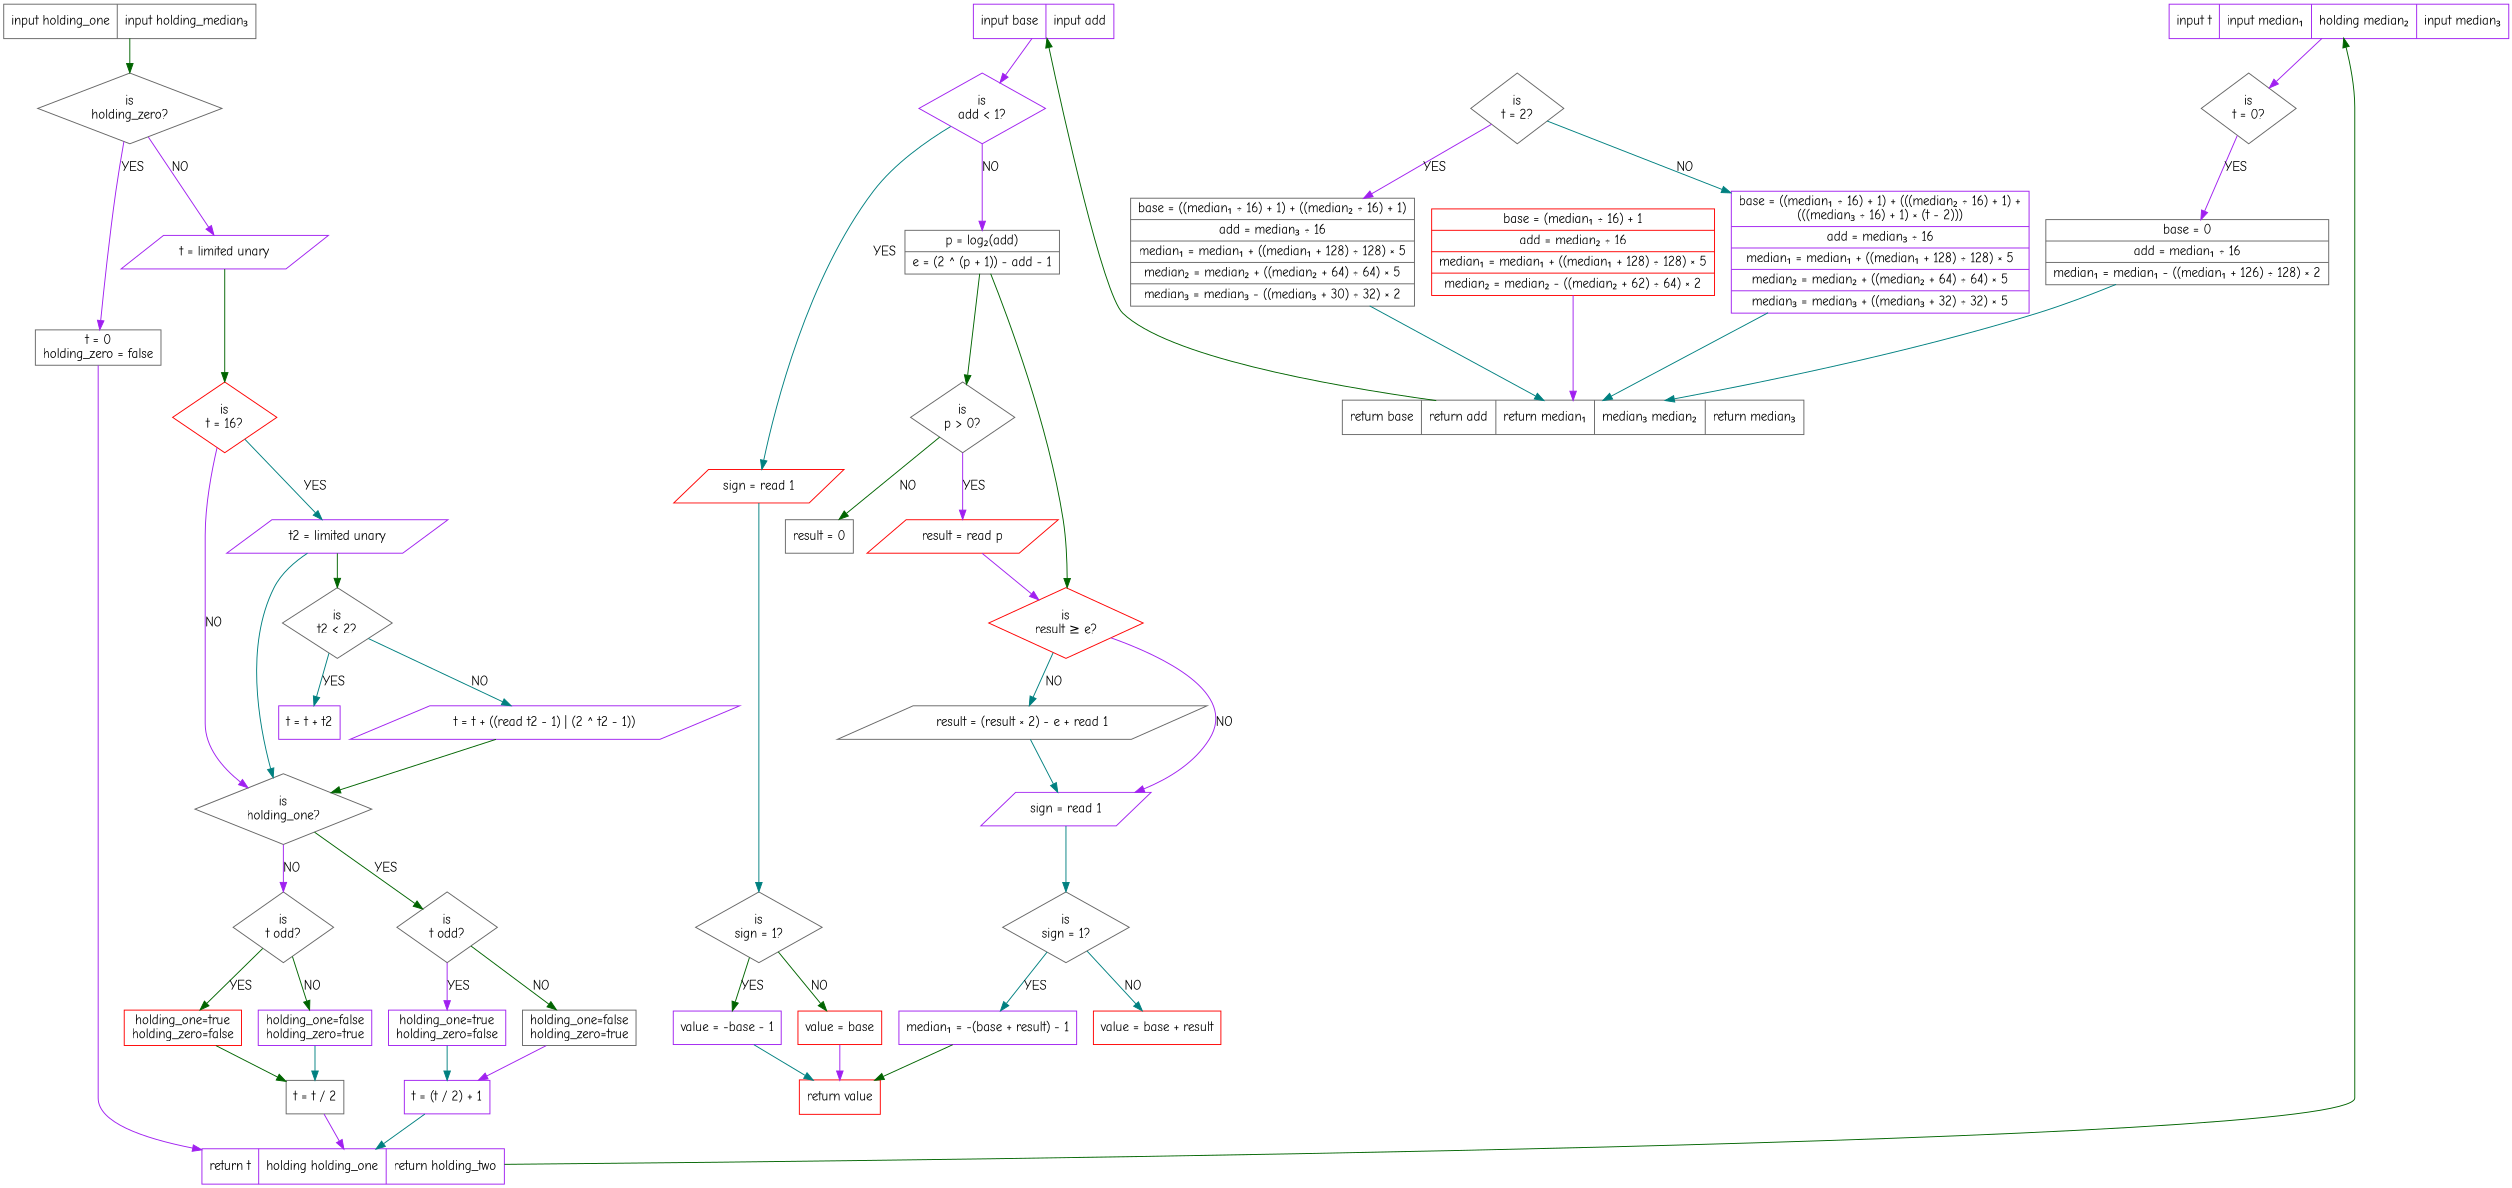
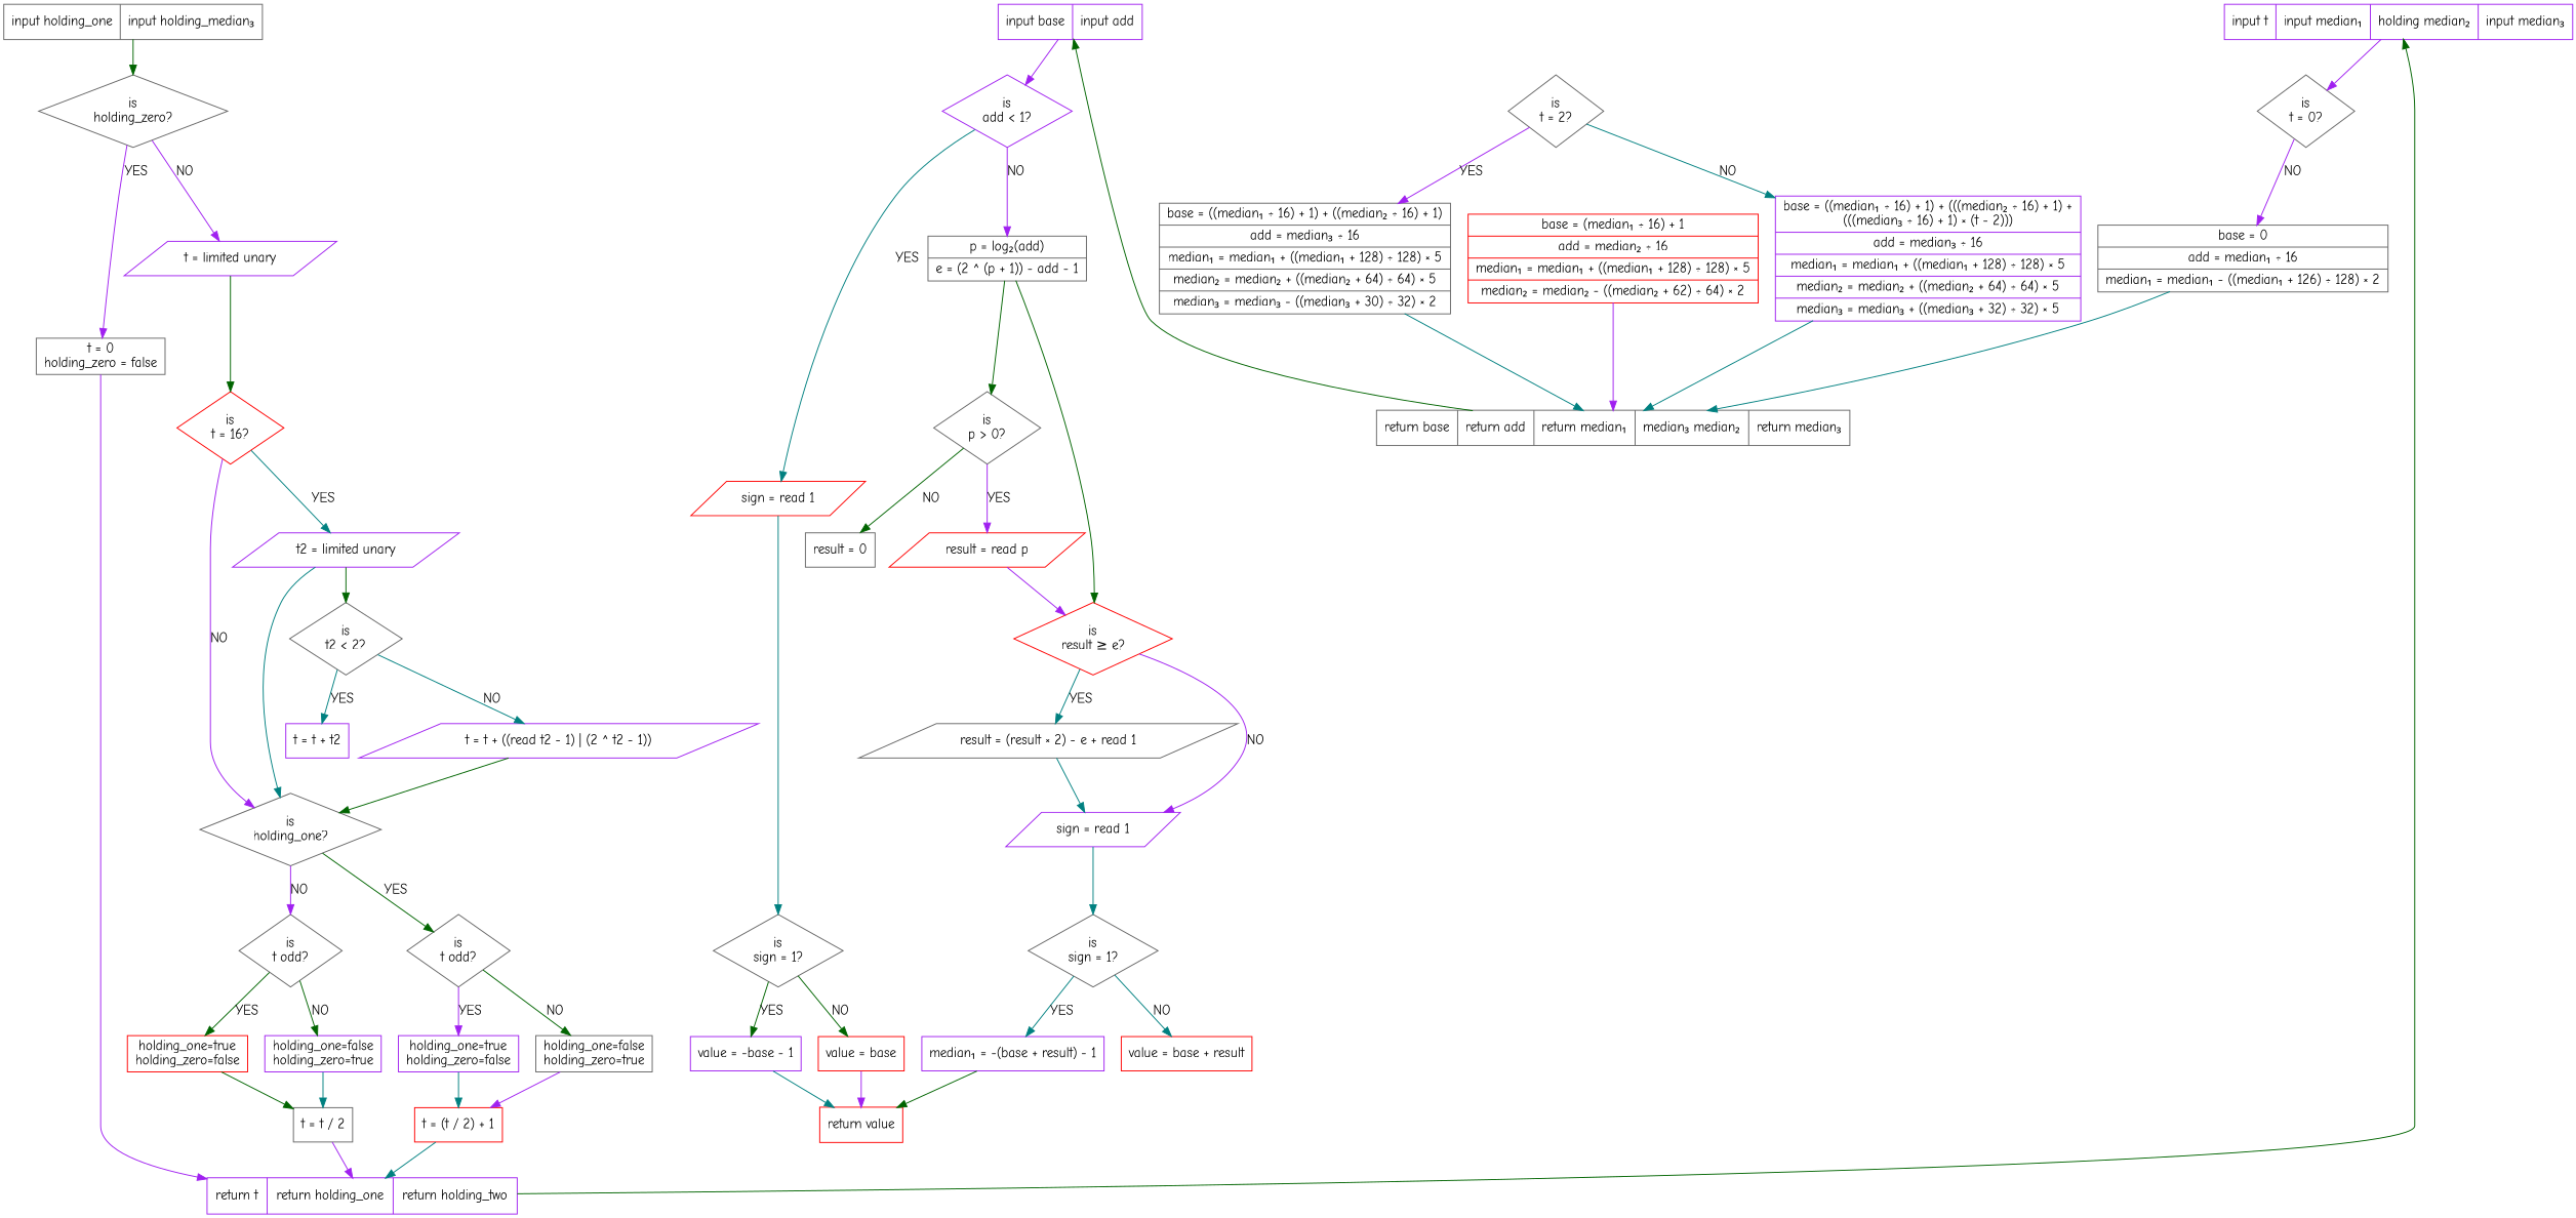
  digraph {
    fontname="Comic Neue"
    node [color=gray40 fontname="Comic Neue" shape=diamond]
    edge [color=teal fontname="Comic Neue"]
    n1 [label="input holding_one|input holding_median₃" shape=record]
    n2 [color=purple label="input t|input median₁|holding median₂|input median₃" shape=record]
    n3 [color=purple label="input base|input add" shape=record]
    n4 [label="is\nholding_zero?"]
    n5 [label="is\nt = 0?"]
    n6 [color=purple label="is\nadd < 1?"]
    n7 [label="t = 0\nholding_zero = false" shape=box]
    n8 [color=purple label="t = limited unary" shape=parallelogram]
-   n9 [color=purple label="return t|holding holding_one|return holding_two" shape=record]
+   n9 [color=purple label="return t|return holding_one|return holding_two" shape=record]
    n10 [color=red label="is\nt = 16?"]
    n11 [label="is\nholding_one?"]
    n12 [color=purple label="t2 = limited unary" shape=parallelogram]
    n13 [label="is\nt odd?"]
    n14 [label="is\nt odd?"]
    n15 [label="is\nt2 < 2?"]
    n16 [color=purple label="holding_one=true\nholding_zero=false" shape=box]
    n17 [label="holding_one=false\nholding_zero=true" shape=box]
    n18 [color=red label="holding_one=true\nholding_zero=false" shape=box]
    n19 [color=purple label="holding_one=false\nholding_zero=true" shape=box]
-   n20 [color=purple label="t = (t / 2) + 1" shape=box]
+   n20 [color=red label="t = (t / 2) + 1" shape=box]
    n21 [label="t = t / 2" shape=box]
    n22 [color=purple label="t = t + t2" shape=box]
    n23 [color=purple label="t = t + ((read t2 - 1) | (2 ^ t2 - 1))" shape=parallelogram]
    n24 [label="{base = 0|add = median₁ ÷ 16|median₁ = median₁ - ((median₁ + 126) ÷ 128) × 2}" shape=record]
    n25 [label="return base|return add|return median₁|median₃ median₂|return median₃" shape=record]
    n26 [label="is\nt = 2?"]
    n27 [label="{base = ((median₁ ÷ 16) + 1) + ((median₂ ÷ 16) + 1)|add = median₃ ÷ 16|median₁ = median₁ + ((median₁ + 128) ÷ 128) × 5|median₂ = median₂ + ((median₂ + 64) ÷ 64) × 5|median₃ = median₃ - ((median₃ + 30) ÷ 32) × 2}" shape=record]
    n28 [color=purple label="{base = ((median₁ ÷ 16) + 1) + (((median₂ ÷ 16) + 1) +\n(((median₃ ÷ 16) + 1) × (t - 2)))|add = median₃ ÷ 16|median₁ = median₁ + ((median₁ + 128) ÷ 128) × 5|median₂ = median₂ + ((median₂ + 64) ÷ 64) × 5|median₃ = median₃ + ((median₃ + 32) ÷ 32) × 5}" shape=record]
    n29 [color=red label="{base = (median₁ ÷ 16) + 1|add = median₂ ÷ 16|median₁ = median₁ + ((median₁ + 128) ÷ 128) × 5|median₂ = median₂ - ((median₂ + 62) ÷ 64) × 2}" shape=record]
    n30 [color=red label="sign = read 1" shape=parallelogram]
    n31 [label="{p = log₂(add)|e = (2 ^ (p + 1)) - add - 1}" shape=record]
    n32 [color=red label="{return value}" shape=record]
    n33 [label="is\nsign = 1?"]
    n34 [label="is\np > 0?"]
    n35 [color=red label="is\nresult ≥ e?"]
    n36 [color=purple label="value = -base - 1" shape=box]
    n37 [color=red label="value = base" shape=box]
    n38 [color=red label="result = read p" shape=parallelogram]
    n39 [label="result = 0" shape=box]
    n40 [label="result = (result × 2) - e + read 1" shape=parallelogram]
    n41 [color=purple label="sign = read 1" shape=parallelogram]
    n42 [label="is\nsign = 1?"]
    n43 [color=purple label="median₁ = -(base + result) - 1" shape=box]
    n44 [color=red label="value = base + result" shape=box]
    subgraph sub_1 {
      rank=same
      n1
      n2
      n3
    }
    n1 -> n4 [color=darkgreen]
    n2 -> n5 [color=purple]
    n3 -> n6 [color=purple]
    n4 -> n7 [color=purple label=YES]
    n4 -> n8 [color=purple label=NO]
-   n5 -> n24 [color=purple label=YES]
+   n5 -> n24 [color=purple label=NO]
    n6 -> n30 [label=YES]
    n6 -> n31 [color=purple label=NO]
    n7 -> n9 [color=purple]
    n8 -> n10 [color=darkgreen]
    n9 -> n2 [color=darkgreen]
    n10 -> n11 [color=purple label=NO]
    n10 -> n12 [label=YES]
    n11 -> n13 [color=darkgreen label=YES]
    n11 -> n14 [color=purple label=NO]
    n12 -> n11
    n12 -> n15 [color=darkgreen]
    n13 -> n16 [color=purple label=YES]
    n13 -> n17 [color=darkgreen label=NO]
    n14 -> n18 [color=darkgreen label=YES]
    n14 -> n19 [color=darkgreen label=NO]
    n15 -> n22 [label=YES]
    n15 -> n23 [label=NO]
    n16 -> n20
    n17 -> n20 [color=purple]
    n18 -> n21 [color=darkgreen]
    n19 -> n21
    n20 -> n9
    n21 -> n9 [color=purple]
    n23 -> n11 [color=darkgreen]
    n24 -> n25
    n25 -> n3 [color=darkgreen]
    n26 -> n27 [color=purple label=YES]
    n26 -> n28 [label=NO]
    n27 -> n25
    n28 -> n25
    n29 -> n25 [color=purple]
    n30 -> n33
    n31 -> n34 [color=darkgreen]
    n31 -> n35 [color=darkgreen]
    n33 -> n36 [color=darkgreen label=YES]
    n33 -> n37 [color=darkgreen label=NO]
    n34 -> n38 [color=purple label=YES]
    n34 -> n39 [color=darkgreen label=NO]
-   n35 -> n40 [label=NO]
+   n35 -> n40 [label=YES]
    n35 -> n41 [color=purple label=NO]
    n36 -> n32
    n37 -> n32 [color=purple]
    n38 -> n35 [color=purple]
    n40 -> n41
    n41 -> n42
    n42 -> n43 [label=YES]
    n42 -> n44 [label=NO]
    n43 -> n32 [color=darkgreen]
  }
